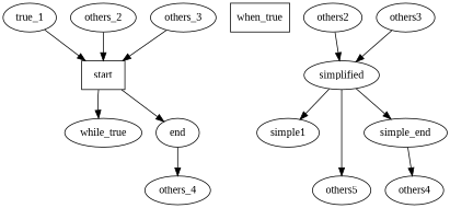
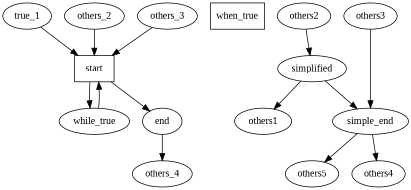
  digraph {
    fontname="Liberation Serif"
    node [fontname="Liberation Serif"]
    edge [fontname="Liberation Serif"]
    start [shape=rectangle]
    while_true
    end
    n4 [label=true_1]
    others_4
    others_2
    others_3
    when_true [shape=rectangle]
    simplified
-   others1 [label=simple1]
+   others1
    simple_end
    others4
    others5
    others2
    others3
    start -> while_true
    start -> end
+   while_true -> start
    end -> others_4
    n4 -> start
    others_2 -> start
    others_3 -> start
    simplified -> others1
    simplified -> simple_end
    simple_end -> others4
-   simplified -> others5
+   simple_end -> others5
    others2 -> simplified
-   others3 -> simplified
+   others3 -> simple_end
  }
